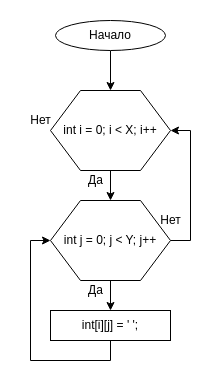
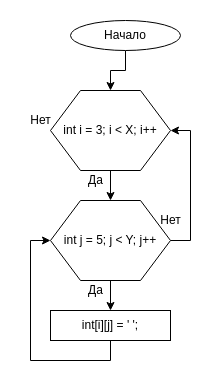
  <mxCell id="0" />
  <mxCell id="1" parent="0" />
  <mxCell id="2" value="" style="edgeStyle=orthogonalEdgeStyle;rounded=0;orthogonalLoop=1;jettySize=auto;html=1;" edge="1" parent="1" source="3" target="5"><mxGeometry relative="1" as="geometry" /></mxCell>
- <mxCell id="3" value="Начало" style="ellipse;whiteSpace=wrap;html=1;" vertex="1" parent="1"><mxGeometry x="55" y="20" width="110" height="30" as="geometry" /></mxCell>
+ <mxCell id="3" value="Начало" style="ellipse;whiteSpace=wrap;html=1;" vertex="1" parent="1"><mxGeometry x="70" y="20" width="110" height="30" as="geometry" /></mxCell>
  <mxCell id="4" value="" style="edgeStyle=orthogonalEdgeStyle;rounded=0;orthogonalLoop=1;jettySize=auto;html=1;" edge="1" parent="1" source="5" target="8"><mxGeometry relative="1" as="geometry" /></mxCell>
- <mxCell id="5" value="int i = 0; i &amp;lt; X; i++" style="shape=hexagon;perimeter=hexagonPerimeter2;whiteSpace=wrap;html=1;" vertex="1" parent="1"><mxGeometry x="50" y="90" width="120" height="80" as="geometry" /></mxCell>
+ <mxCell id="5" value="int i = 3; i &amp;lt; X; i++" style="shape=hexagon;perimeter=hexagonPerimeter2;whiteSpace=wrap;html=1;" vertex="1" parent="1"><mxGeometry x="50" y="90" width="120" height="80" as="geometry" /></mxCell>
  <mxCell id="6" value="" style="edgeStyle=orthogonalEdgeStyle;rounded=0;orthogonalLoop=1;jettySize=auto;html=1;" edge="1" parent="1" source="8" target="10"><mxGeometry relative="1" as="geometry" /></mxCell>
  <mxCell id="7" style="edgeStyle=orthogonalEdgeStyle;rounded=0;orthogonalLoop=1;jettySize=auto;html=1;exitX=1;exitY=0.5;exitDx=0;exitDy=0;entryX=1;entryY=0.5;entryDx=0;entryDy=0;" edge="1" parent="1" source="8" target="5"><mxGeometry relative="1" as="geometry" /></mxCell>
- <mxCell id="8" value="int j = 0; j &amp;lt; Y; j++" style="shape=hexagon;perimeter=hexagonPerimeter2;whiteSpace=wrap;html=1;" vertex="1" parent="1"><mxGeometry x="50" y="200" width="120" height="80" as="geometry" /></mxCell>
+ <mxCell id="8" value="int j = 5; j &amp;lt; Y; j++" style="shape=hexagon;perimeter=hexagonPerimeter2;whiteSpace=wrap;html=1;" vertex="1" parent="1"><mxGeometry x="50" y="200" width="120" height="80" as="geometry" /></mxCell>
  <mxCell id="9" style="edgeStyle=orthogonalEdgeStyle;rounded=0;orthogonalLoop=1;jettySize=auto;html=1;exitX=0.5;exitY=1;exitDx=0;exitDy=0;entryX=0;entryY=0.5;entryDx=0;entryDy=0;" edge="1" parent="1" source="10" target="8"><mxGeometry relative="1" as="geometry" /></mxCell>
  <mxCell id="10" value="int[i][j] = ' ';" style="rounded=0;whiteSpace=wrap;html=1;" vertex="1" parent="1"><mxGeometry x="50" y="310" width="120" height="30" as="geometry" /></mxCell>
  <mxCell id="11" value="Да" style="text;html=1;align=center;verticalAlign=middle;resizable=0;points=[];autosize=1;" vertex="1" parent="1"><mxGeometry x="80" y="170" width="30" height="20" as="geometry" /></mxCell>
  <mxCell id="12" value="Нет" style="text;html=1;align=center;verticalAlign=middle;resizable=0;points=[];autosize=1;" vertex="1" parent="1"><mxGeometry x="150" y="210" width="40" height="20" as="geometry" /></mxCell>
  <mxCell id="13" value="Да" style="text;html=1;align=center;verticalAlign=middle;resizable=0;points=[];autosize=1;" vertex="1" parent="1"><mxGeometry x="80" y="280" width="30" height="20" as="geometry" /></mxCell>
  <mxCell id="14" value="Нет" style="text;html=1;align=center;verticalAlign=middle;resizable=0;points=[];autosize=1;" vertex="1" parent="1"><mxGeometry x="20" y="110" width="40" height="20" as="geometry" /></mxCell>
